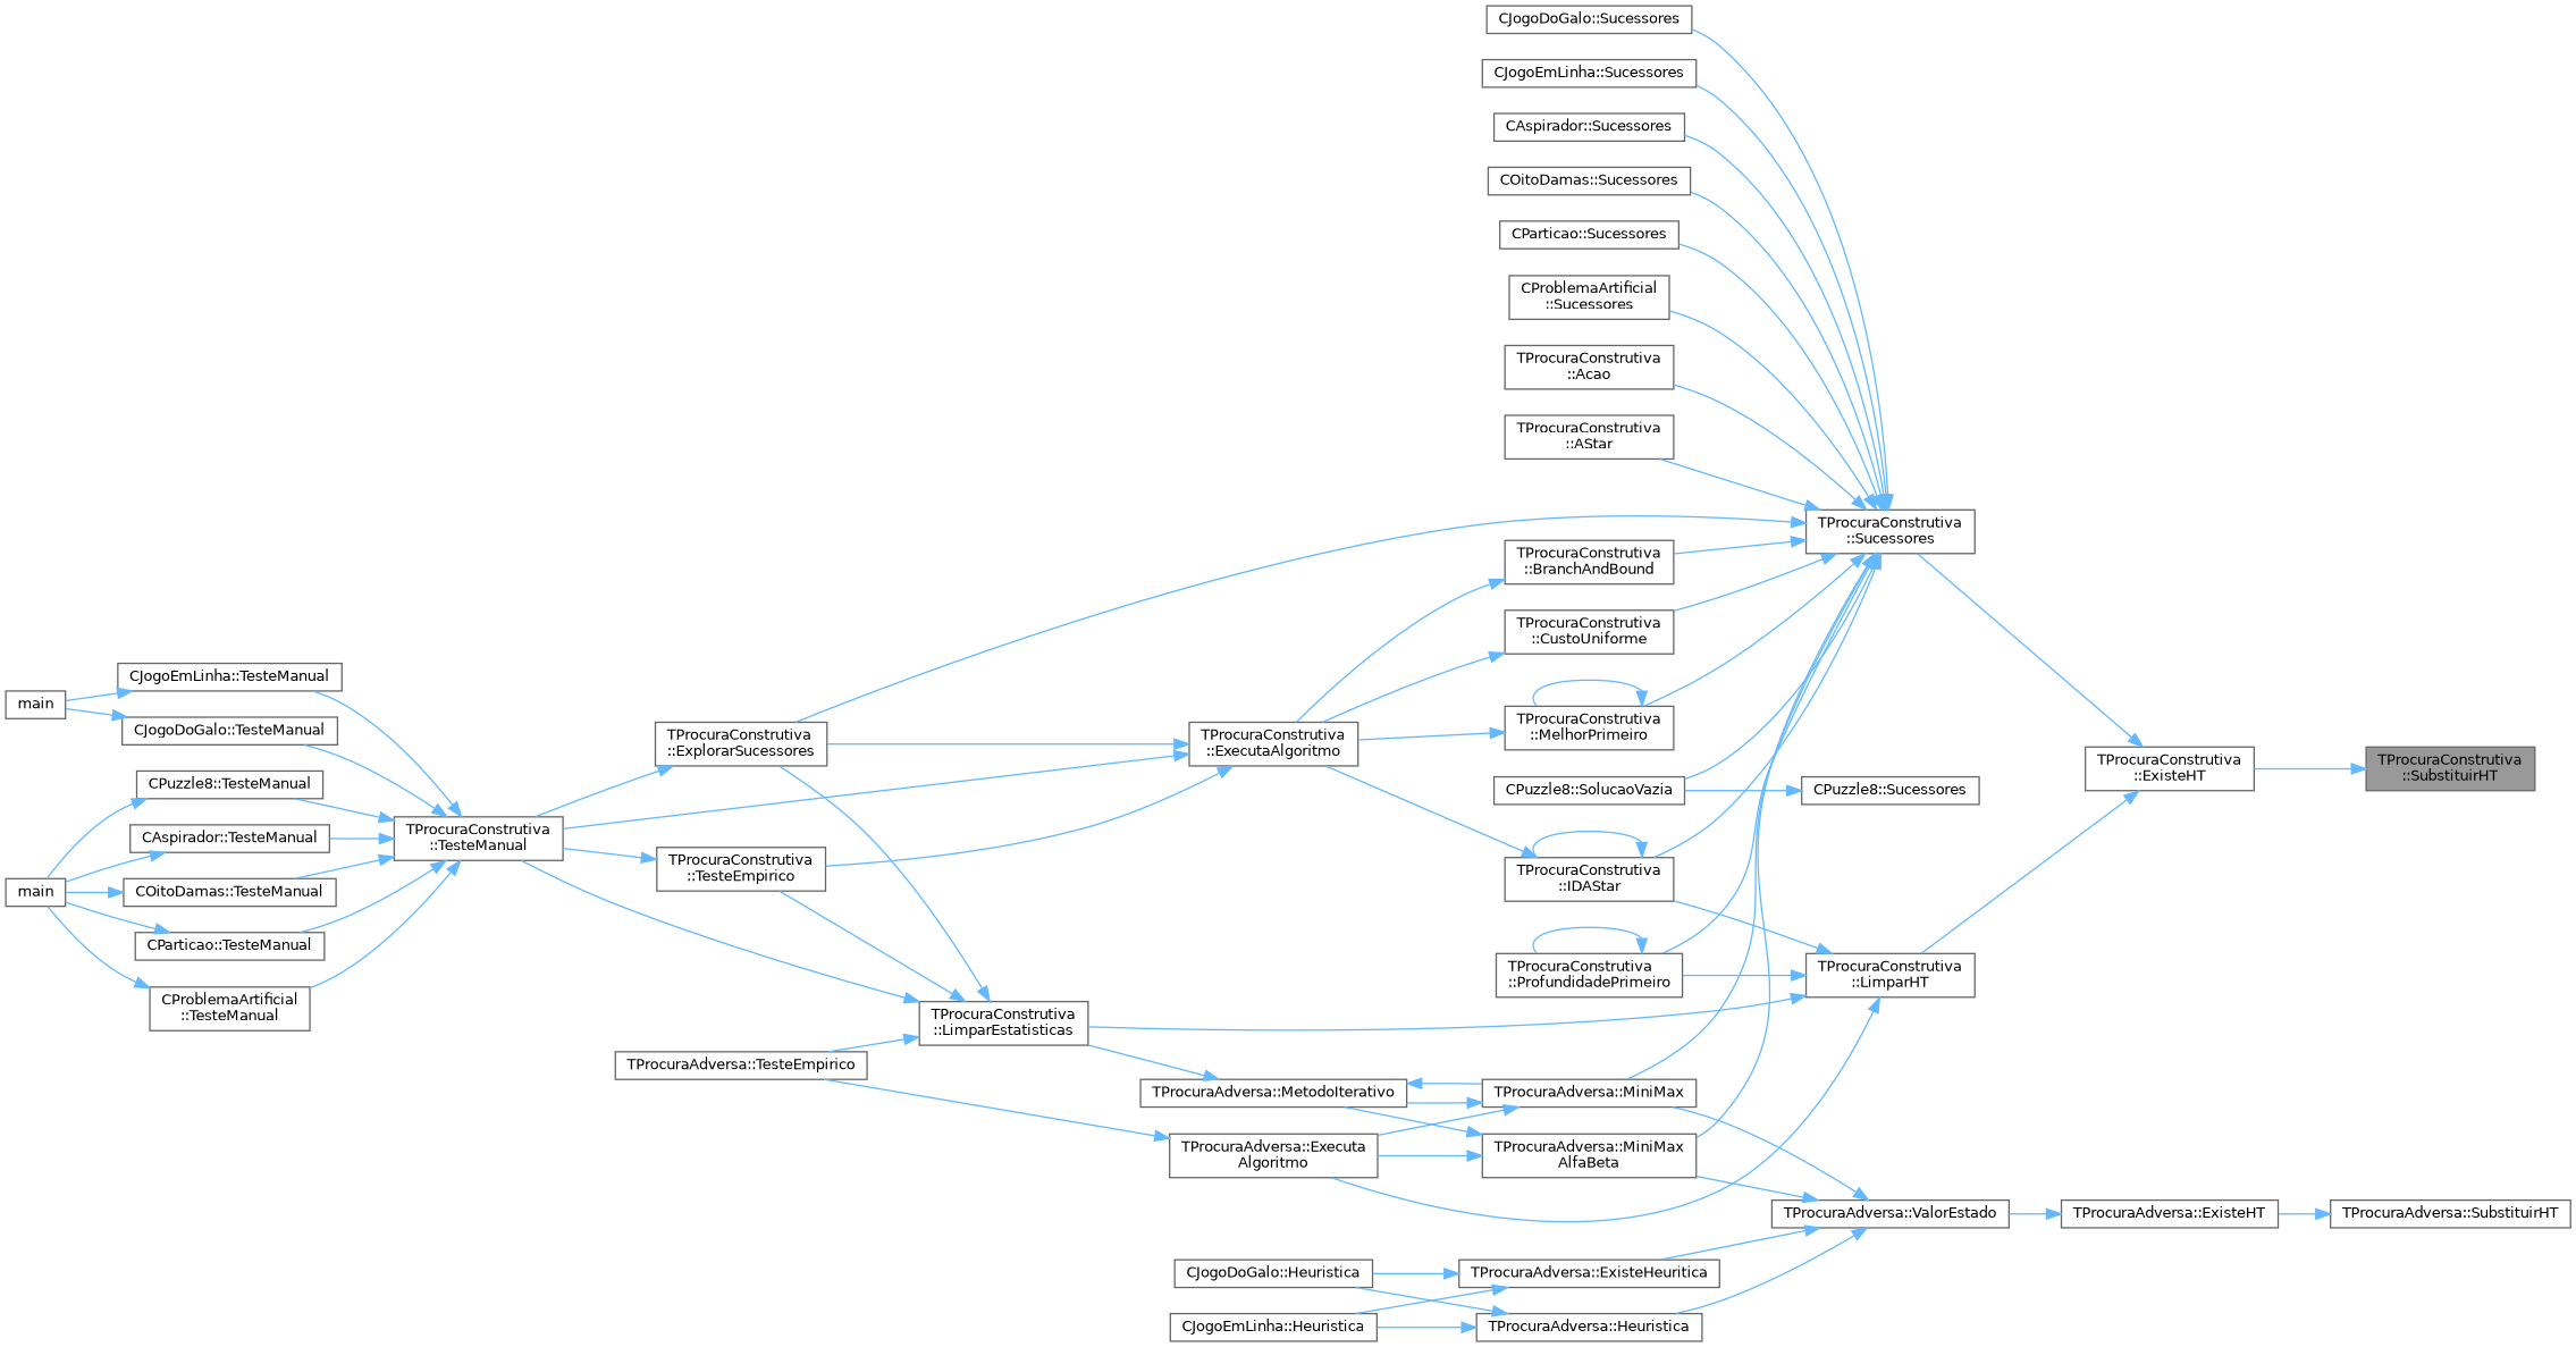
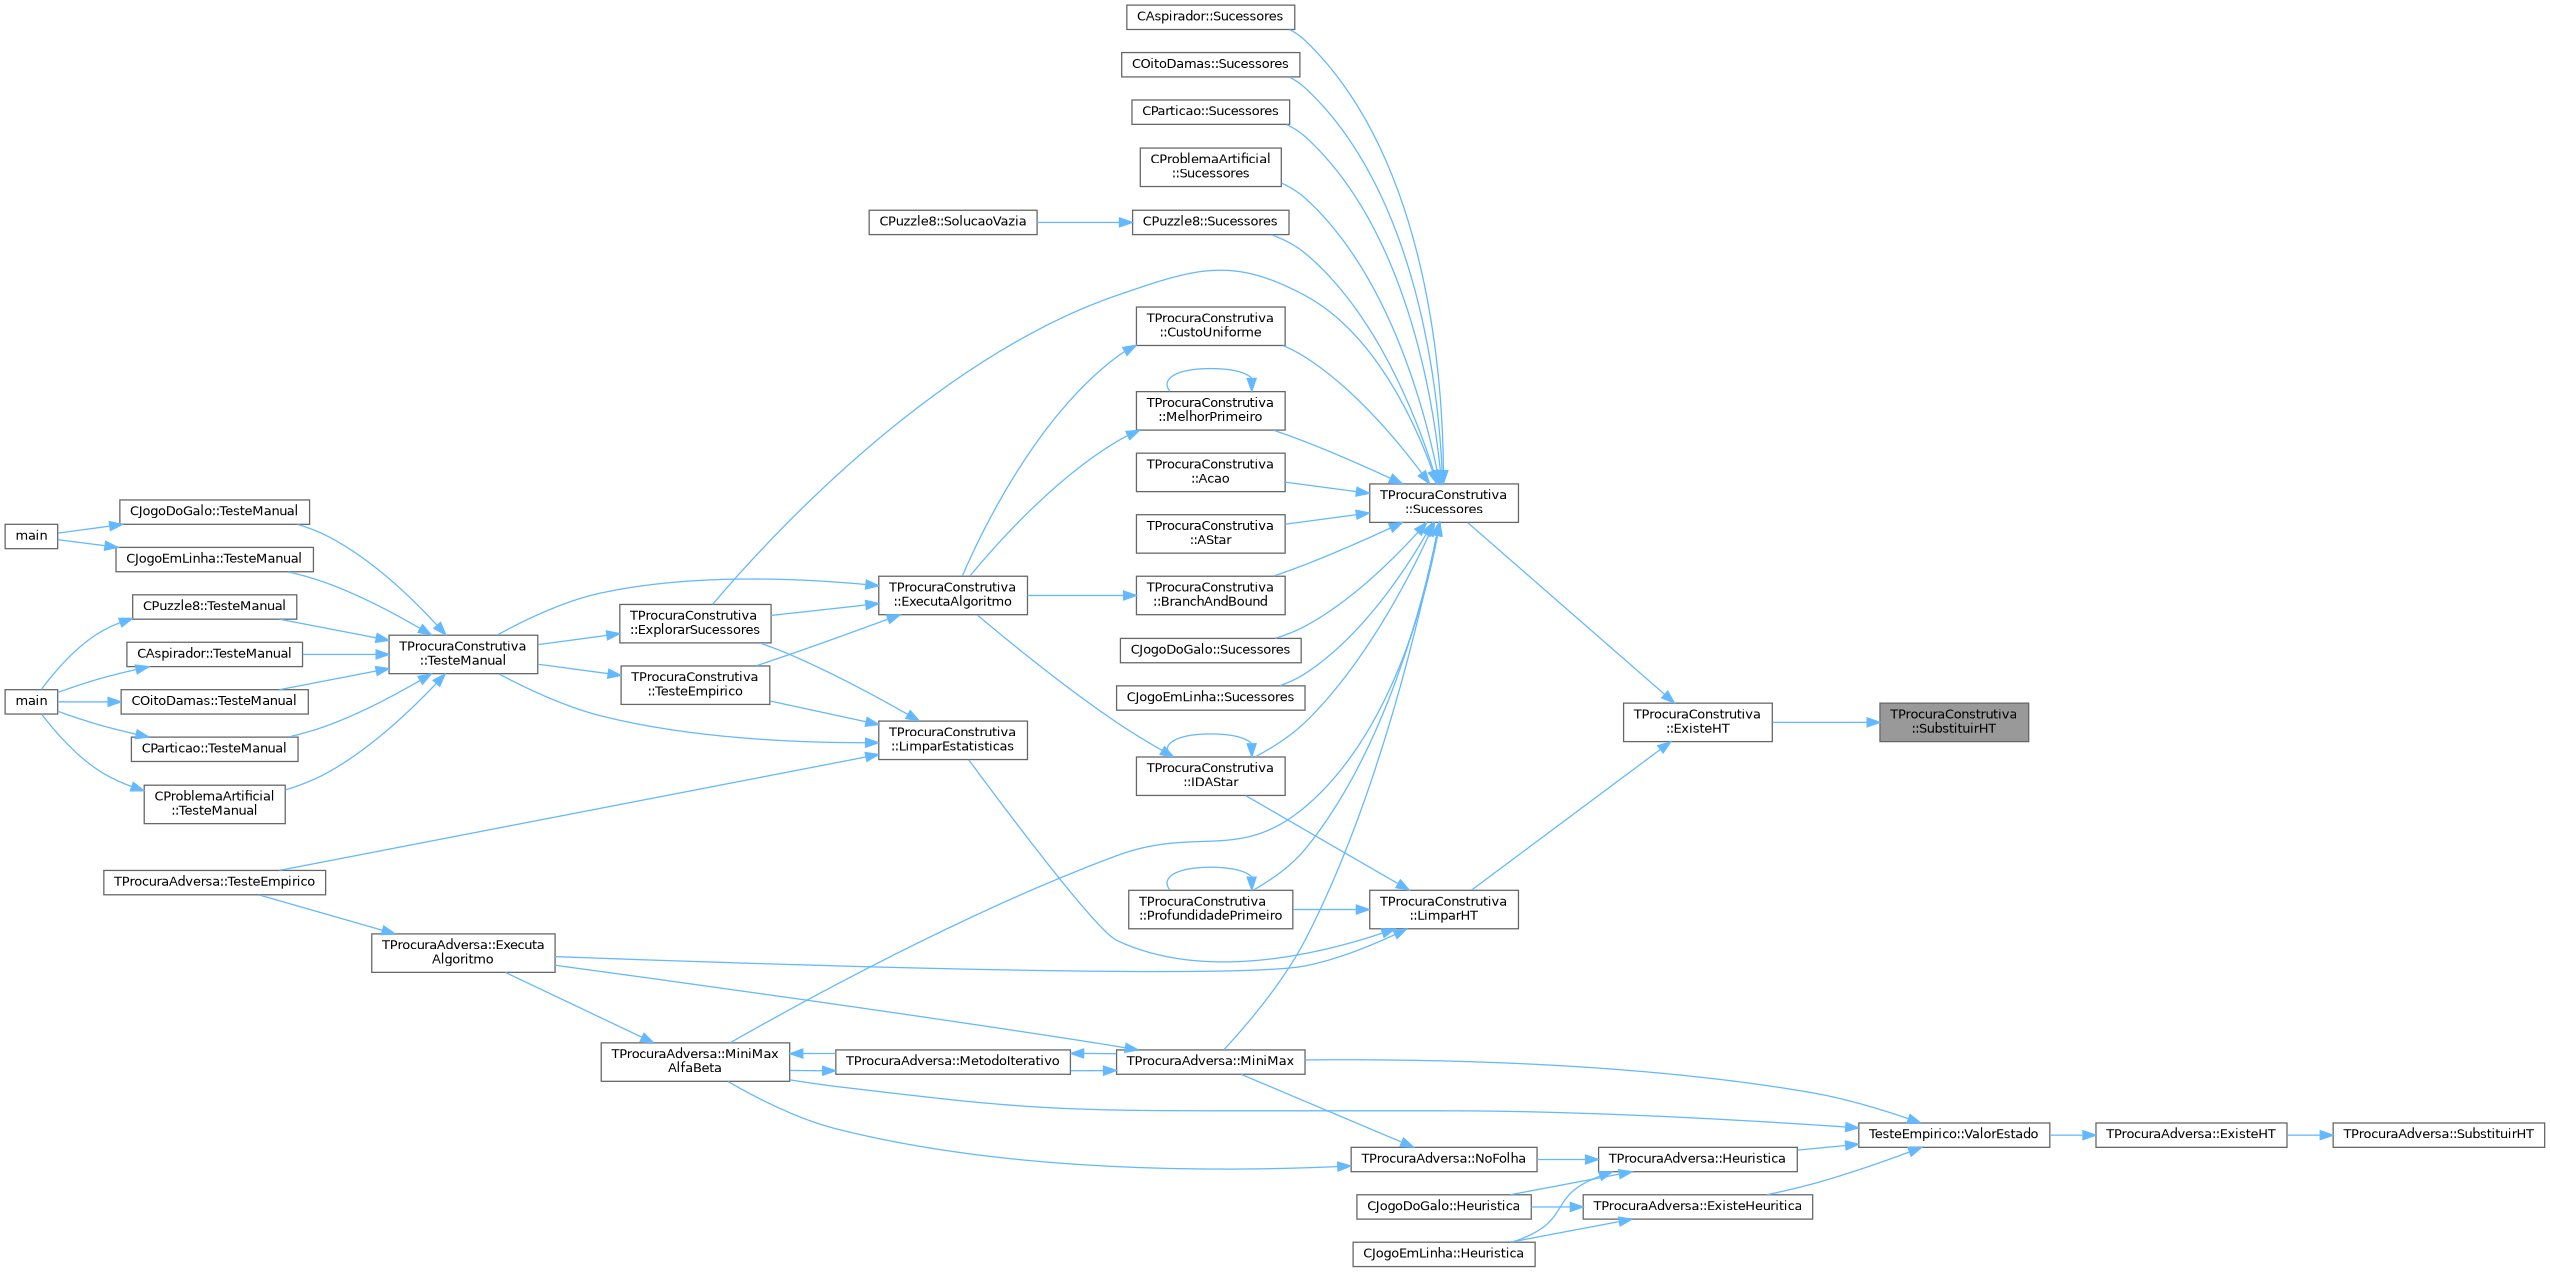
  digraph {
    rankdir=RL
    node [color=grey40 fillcolor=white fontname=Helvetica fontsize=10 shape=box style=filled]
    edge [color=steelblue1 dir=back fontname=Helvetica fontsize=10 labelfontname=Helvetica labelfontsize=10 style=solid]
    n1 [color=gray40 fillcolor=grey60 fontcolor=black height=0.2 label="TProcuraConstrutiva\l::SubstituirHT" width=0.4]
    n2 [height=0.2 label="TProcuraConstrutiva\l::ExisteHT" width=0.4]
    n3 [height=0.2 label="TProcuraConstrutiva\l::LimparHT" width=0.4]
    n4 [height=0.2 label="TProcuraConstrutiva\l::Sucessores" width=0.4]
    n5 [height=0.2 label="TProcuraAdversa::SubstituirHT" width=0.4]
    n6 [height=0.2 label="TProcuraAdversa::ExisteHT" width=0.4]
    n7 [height=0.2 label="TProcuraAdversa::Executa\lAlgoritmo" width=0.4]
    n8 [height=0.2 label="TProcuraConstrutiva\l::IDAStar" width=0.4]
    n9 [height=0.2 label="TProcuraConstrutiva\l::LimparEstatisticas" width=0.4]
    n10 [height=0.2 label="TProcuraConstrutiva\l::ProfundidadePrimeiro" width=0.4]
    n11 [height=0.2 label="TProcuraConstrutiva\l::ExplorarSucessores" width=0.4]
    n12 [height=0.2 label="TProcuraConstrutiva\l::Acao" width=0.4]
    n13 [height=0.2 label="TProcuraConstrutiva\l::AStar" width=0.4]
    n14 [height=0.2 label="TProcuraConstrutiva\l::BranchAndBound" width=0.4]
    n15 [height=0.2 label="TProcuraConstrutiva\l::CustoUniforme" width=0.4]
    n16 [height=0.2 label="TProcuraConstrutiva\l::MelhorPrimeiro" width=0.4]
    n17 [height=0.2 label="TProcuraAdversa::MiniMax" width=0.4]
    n18 [height=0.2 label="TProcuraAdversa::MiniMax\lAlfaBeta" width=0.4]
    n19 [height=0.2 label="CJogoDoGalo::Sucessores" width=0.4]
    n20 [height=0.2 label="CJogoEmLinha::Sucessores" width=0.4]
    n21 [height=0.2 label="CAspirador::Sucessores" width=0.4]
    n22 [height=0.2 label="COitoDamas::Sucessores" width=0.4]
    n23 [height=0.2 label="CParticao::Sucessores" width=0.4]
    n24 [height=0.2 label="CProblemaArtificial\l::Sucessores" width=0.4]
    n25 [height=0.2 label="CPuzzle8::Sucessores" width=0.4]
    n26 [height=0.2 label="TProcuraAdversa::TesteEmpirico" width=0.4]
    n27 [height=0.2 label="TProcuraConstrutiva\l::ExecutaAlgoritmo" width=0.4]
    n28 [height=0.2 label="TProcuraConstrutiva\l::TesteManual" width=0.4]
    n29 [height=0.2 label="TProcuraConstrutiva\l::TesteEmpirico" width=0.4]
    n30 [height=0.2 label="CJogoDoGalo::TesteManual" width=0.4]
    n31 [height=0.2 label="CJogoEmLinha::TesteManual" width=0.4]
    n32 [height=0.2 label="CAspirador::TesteManual" width=0.4]
    n33 [height=0.2 label="COitoDamas::TesteManual" width=0.4]
    n34 [height=0.2 label="CParticao::TesteManual" width=0.4]
    n35 [height=0.2 label="CProblemaArtificial\l::TesteManual" width=0.4]
    n36 [height=0.2 label="CPuzzle8::TesteManual" width=0.4]
    n37 [height=0.2 label=main width=0.4]
    n38 [height=0.2 label=main width=0.4]
    n39 [height=0.2 label="TProcuraAdversa::MetodoIterativo" width=0.4]
    n40 [height=0.2 label="CPuzzle8::SolucaoVazia" width=0.4]
-   n41 [height=0.2 label="TProcuraAdversa::ValorEstado" width=0.4]
+   n41 [height=0.2 label="TesteEmpirico::ValorEstado" width=0.4]
    n42 [height=0.2 label="TProcuraAdversa::ExisteHeuritica" width=0.4]
    n43 [height=0.2 label="TProcuraAdversa::Heuristica" width=0.4]
    n44 [height=0.2 label="CJogoDoGalo::Heuristica" width=0.4]
    n45 [height=0.2 label="CJogoEmLinha::Heuristica" width=0.4]
+   n46 [height=0.2 label="TProcuraAdversa::NoFolha" width=0.4]
    n1 -> n2
    n2 -> n3
    n2 -> n4
    n3 -> n7
    n3 -> n8
    n3 -> n9
    n3 -> n10
    n4 -> n8
    n4 -> n10
    n4 -> n11
    n4 -> n12
    n4 -> n13
    n4 -> n14
    n4 -> n15
    n4 -> n16
    n4 -> n17
    n4 -> n18
    n4 -> n19
    n4 -> n20
    n4 -> n21
    n4 -> n22
    n4 -> n23
    n4 -> n24
-   n4 -> n40
+   n4 -> n25
    n5 -> n6
    n6 -> n41
    n7 -> n26
    n8 -> n8
    n8 -> n27
    n9 -> n11
    n9 -> n26
    n9 -> n28
    n9 -> n29
    n10 -> n10
    n11 -> n28
    n14 -> n27
    n15 -> n27
    n16 -> n16
    n16 -> n27
    n17 -> n7
    n17 -> n39
    n18 -> n7
    n18 -> n39
    n25 -> n40
    n27 -> n11
    n27 -> n28
    n27 -> n29
    n28 -> n30
    n28 -> n31
    n28 -> n32
    n28 -> n33
    n28 -> n34
    n28 -> n35
    n28 -> n36
    n29 -> n28
    n30 -> n37
    n31 -> n37
    n32 -> n38
    n33 -> n38
    n34 -> n38
    n35 -> n38
    n36 -> n38
    n39 -> n17
-   n39 -> n9
+   n39 -> n18
    n41 -> n17
    n41 -> n18
    n41 -> n42
    n41 -> n43
    n42 -> n44
    n42 -> n45
    n43 -> n44
    n43 -> n45
+   n43 -> n46
+   n46 -> n17
+   n46 -> n18
  }
